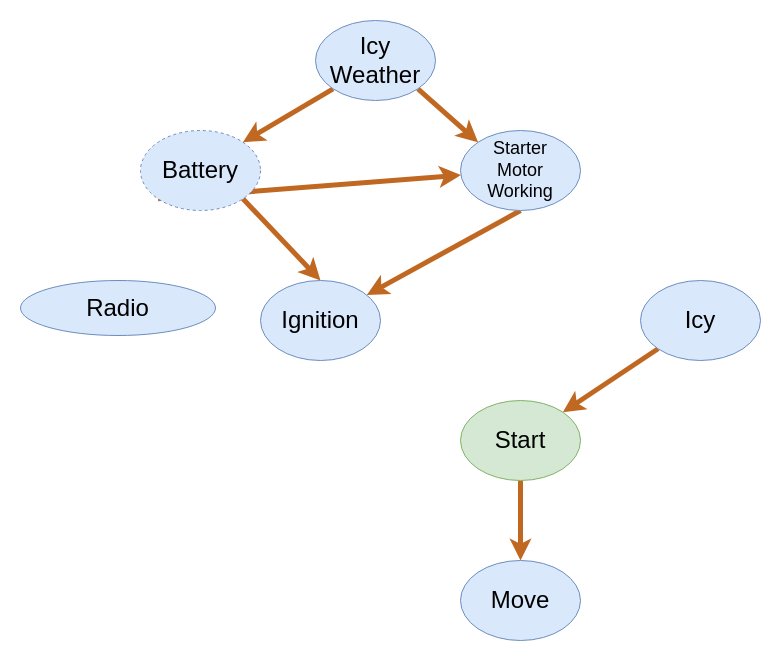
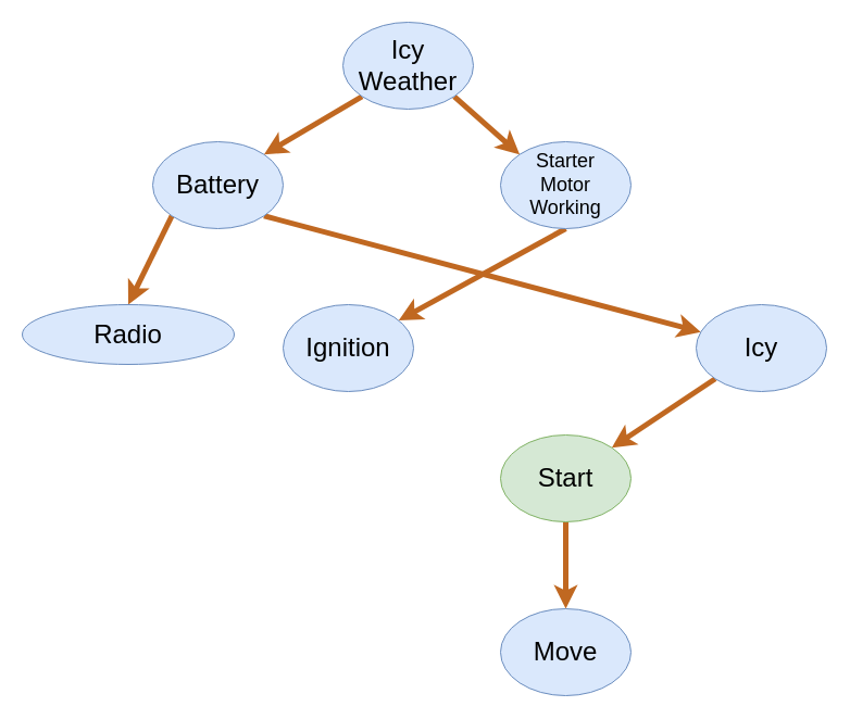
  <mxCell id="0" />
  <mxCell id="1" parent="0" />
- <mxCell id="2" style="rounded=0;orthogonalLoop=1;jettySize=auto;html=1;exitX=0;exitY=1;exitDx=0;exitDy=0;strokeWidth=5;strokeColor=#C06821;" edge="1" parent="1" source="4" target="13"><mxGeometry relative="1" as="geometry" /></mxCell>
- <mxCell id="3" style="rounded=0;orthogonalLoop=1;jettySize=auto;html=1;exitX=1;exitY=1;exitDx=0;exitDy=0;entryX=0.5;entryY=0;entryDx=0;entryDy=0;strokeWidth=5;strokeColor=#c06821;" edge="1" parent="1" source="4" target="6"><mxGeometry relative="1" as="geometry" /></mxCell>
- <mxCell id="4" value="&lt;font style=&quot;font-size: 24px;&quot;&gt;Battery&lt;/font&gt;" style="ellipse;whiteSpace=wrap;html=1;fillColor=#dae8fc;strokeColor=#6c8ebf;dashed=1;" vertex="1" parent="1"><mxGeometry x="140" y="130" width="120" height="80" as="geometry" /></mxCell>
+ <mxCell id="2" style="rounded=0;orthogonalLoop=1;jettySize=auto;html=1;exitX=0;exitY=1;exitDx=0;exitDy=0;entryX=0.5;entryY=0;entryDx=0;entryDy=0;strokeWidth=5;strokeColor=#C06821;" edge="1" parent="1" source="4" target="5"><mxGeometry relative="1" as="geometry" /></mxCell>
+ <mxCell id="3" style="rounded=0;orthogonalLoop=1;jettySize=auto;html=1;exitX=1;exitY=1;exitDx=0;exitDy=0;strokeWidth=5;strokeColor=#c06821;" edge="1" parent="1" source="4" target="8"><mxGeometry relative="1" as="geometry" /></mxCell>
+ <mxCell id="4" value="&lt;font style=&quot;font-size: 24px;&quot;&gt;Battery&lt;/font&gt;" style="ellipse;whiteSpace=wrap;html=1;fillColor=#dae8fc;strokeColor=#6c8ebf;" vertex="1" parent="1"><mxGeometry x="140" y="130" width="120" height="80" as="geometry" /></mxCell>
  <mxCell id="5" value="&lt;font style=&quot;font-size: 24px;&quot;&gt;Radio&lt;/font&gt;" style="ellipse;whiteSpace=wrap;html=1;fillColor=#dae8fc;strokeColor=#6c8ebf;" vertex="1" parent="1"><mxGeometry x="20" y="280" width="195" height="55" as="geometry" /></mxCell>
  <mxCell id="6" value="&lt;font style=&quot;font-size: 24px;&quot;&gt;Ignition&lt;/font&gt;" style="ellipse;whiteSpace=wrap;html=1;fillColor=#dae8fc;strokeColor=#6c8ebf;" vertex="1" parent="1"><mxGeometry x="260" y="280" width="120" height="80" as="geometry" /></mxCell>
  <mxCell id="7" style="rounded=0;orthogonalLoop=1;jettySize=auto;html=1;exitX=0;exitY=1;exitDx=0;exitDy=0;entryX=1;entryY=0;entryDx=0;entryDy=0;strokeWidth=5;strokeColor=#C06821;" edge="1" parent="1" source="8" target="10"><mxGeometry relative="1" as="geometry" /></mxCell>
  <mxCell id="8" value="&lt;font style=&quot;font-size: 24px;&quot;&gt;Icy&lt;/font&gt;" style="ellipse;whiteSpace=wrap;html=1;fillColor=#dae8fc;strokeColor=#6c8ebf;" vertex="1" parent="1"><mxGeometry x="640" y="280" width="120" height="80" as="geometry" /></mxCell>
  <mxCell id="9" style="rounded=0;orthogonalLoop=1;jettySize=auto;html=1;exitX=0.5;exitY=1;exitDx=0;exitDy=0;entryX=0.5;entryY=0;entryDx=0;entryDy=0;strokeWidth=5;strokeColor=#C06821;" edge="1" parent="1" source="10" target="11"><mxGeometry relative="1" as="geometry" /></mxCell>
  <mxCell id="10" value="&lt;font style=&quot;font-size: 24px;&quot;&gt;Start&lt;/font&gt;" style="ellipse;whiteSpace=wrap;html=1;fillColor=#d5e8d4;strokeColor=#82b366;" vertex="1" parent="1"><mxGeometry x="460" y="400" width="120" height="80" as="geometry" /></mxCell>
  <mxCell id="11" value="&lt;font style=&quot;font-size: 24px;&quot;&gt;Move&lt;/font&gt;" style="ellipse;whiteSpace=wrap;html=1;fillColor=#dae8fc;strokeColor=#6c8ebf;" vertex="1" parent="1"><mxGeometry x="460" y="560" width="120" height="80" as="geometry" /></mxCell>
  <mxCell id="12" style="rounded=0;orthogonalLoop=1;jettySize=auto;html=1;exitX=0.5;exitY=1;exitDx=0;exitDy=0;strokeColor=#C06821;strokeWidth=5;" edge="1" parent="1" source="13" target="6"><mxGeometry relative="1" as="geometry" /></mxCell>
  <mxCell id="13" value="&lt;font style=&quot;font-size: 18px;&quot;&gt;Starter&lt;br&gt;Motor&lt;br&gt;Working&lt;/font&gt;" style="ellipse;whiteSpace=wrap;html=1;fillColor=#dae8fc;strokeColor=#6c8ebf;" vertex="1" parent="1"><mxGeometry x="460" y="130" width="120" height="80" as="geometry" /></mxCell>
  <mxCell id="14" style="rounded=0;orthogonalLoop=1;jettySize=auto;html=1;exitX=0;exitY=1;exitDx=0;exitDy=0;entryX=1;entryY=0;entryDx=0;entryDy=0;strokeWidth=5;strokeColor=#C06821;" edge="1" parent="1" source="16" target="4"><mxGeometry relative="1" as="geometry" /></mxCell>
  <mxCell id="15" style="rounded=0;orthogonalLoop=1;jettySize=auto;html=1;exitX=1;exitY=1;exitDx=0;exitDy=0;entryX=0;entryY=0;entryDx=0;entryDy=0;strokeWidth=5;strokeColor=#C06821;" edge="1" parent="1" source="16" target="13"><mxGeometry relative="1" as="geometry" /></mxCell>
  <mxCell id="16" value="&lt;font style=&quot;font-size: 24px;&quot;&gt;Icy Weather&lt;/font&gt;" style="ellipse;whiteSpace=wrap;html=1;fillColor=#dae8fc;strokeColor=#6c8ebf;" vertex="1" parent="1"><mxGeometry x="315" y="20" width="120" height="80" as="geometry" /></mxCell>
